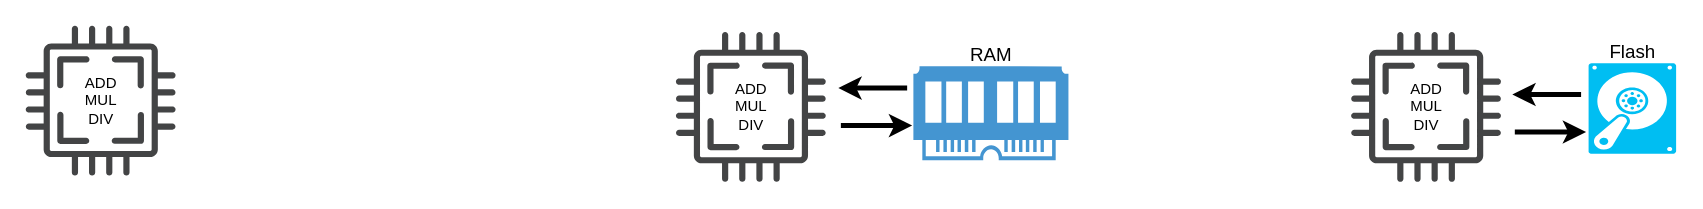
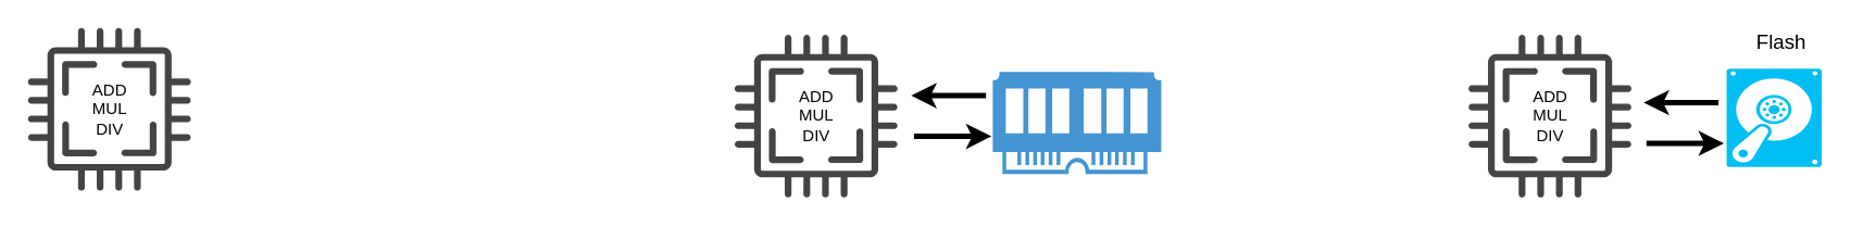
  <mxCell id="0" />
  <mxCell id="1" parent="0" />
  <mxCell id="2" value="" style="sketch=0;pointerEvents=1;shadow=0;dashed=0;html=1;strokeColor=none;fillColor=#434445;aspect=fixed;labelPosition=center;verticalLabelPosition=bottom;verticalAlign=top;align=center;outlineConnect=0;shape=mxgraph.vvd.cpu;" parent="1" vertex="1"><mxGeometry x="20" y="20" width="120" height="120" as="geometry" /></mxCell>
  <mxCell id="3" value="ADD&lt;br&gt;MUL&lt;br&gt;DIV" style="text;html=1;align=center;verticalAlign=middle;resizable=0;points=[];autosize=1;strokeColor=none;fillColor=none;" parent="1" vertex="1"><mxGeometry x="60" y="55" width="40" height="50" as="geometry" /></mxCell>
  <mxCell id="4" value="" style="sketch=0;pointerEvents=1;shadow=0;dashed=0;html=1;strokeColor=none;fillColor=#434445;aspect=fixed;labelPosition=center;verticalLabelPosition=bottom;verticalAlign=top;align=center;outlineConnect=0;shape=mxgraph.vvd.cpu;" parent="1" vertex="1"><mxGeometry x="540" y="25" width="120" height="120" as="geometry" /></mxCell>
  <mxCell id="5" value="ADD&lt;br&gt;MUL&lt;br&gt;DIV" style="text;html=1;align=center;verticalAlign=middle;resizable=0;points=[];autosize=1;strokeColor=none;fillColor=none;" parent="1" vertex="1"><mxGeometry x="580" y="60" width="40" height="50" as="geometry" /></mxCell>
  <mxCell id="6" value="" style="pointerEvents=1;shadow=0;dashed=0;html=1;strokeColor=none;fillColor=#4495D1;labelPosition=center;verticalLabelPosition=bottom;verticalAlign=top;align=center;outlineConnect=0;shape=mxgraph.veeam.ram;" parent="1" vertex="1"><mxGeometry x="730" y="52.5" width="124" height="75" as="geometry" /></mxCell>
  <mxCell id="7" value="" style="verticalLabelPosition=bottom;html=1;verticalAlign=top;align=center;strokeColor=none;fillColor=#00BEF2;shape=mxgraph.azure.vhd;pointerEvents=1;" parent="1" vertex="1"><mxGeometry x="1270" y="50" width="70" height="72.5" as="geometry" /></mxCell>
  <mxCell id="8" value="" style="sketch=0;pointerEvents=1;shadow=0;dashed=0;html=1;strokeColor=none;fillColor=#434445;aspect=fixed;labelPosition=center;verticalLabelPosition=bottom;verticalAlign=top;align=center;outlineConnect=0;shape=mxgraph.vvd.cpu;" parent="1" vertex="1"><mxGeometry x="1080" y="25" width="120" height="120" as="geometry" /></mxCell>
  <mxCell id="9" value="ADD&lt;br&gt;MUL&lt;br&gt;DIV" style="text;html=1;align=center;verticalAlign=middle;resizable=0;points=[];autosize=1;strokeColor=none;fillColor=none;" parent="1" vertex="1"><mxGeometry x="1120" y="60" width="40" height="50" as="geometry" /></mxCell>
- <mxCell id="10" value="&lt;font style=&quot;font-size: 15px&quot;&gt;RAM&lt;/font&gt;" style="text;html=1;align=center;verticalAlign=middle;resizable=0;points=[];autosize=1;strokeColor=none;fillColor=none;" parent="1" vertex="1"><mxGeometry x="767" y="32.5" width="50" height="20" as="geometry" /></mxCell>
- <mxCell id="11" value="&lt;font style=&quot;font-size: 15px&quot;&gt;Flash&lt;/font&gt;" style="text;html=1;align=center;verticalAlign=middle;resizable=0;points=[];autosize=1;strokeColor=none;fillColor=none;" parent="1" vertex="1"><mxGeometry x="1280" y="30" width="50" height="20" as="geometry" /></mxCell>
+ <mxCell id="11" value="&lt;font style=&quot;font-size: 15px&quot;&gt;Flash&lt;/font&gt;" style="text;html=1;align=center;verticalAlign=middle;resizable=0;points=[];autosize=1;strokeColor=none;fillColor=none;" parent="1" vertex="1"><mxGeometry x="1285" y="20" width="50" height="20" as="geometry" /></mxCell>
  <mxCell id="12" style="edgeStyle=orthogonalEdgeStyle;html=1;strokeWidth=4;" parent="1" edge="1"><mxGeometry relative="1" as="geometry"><mxPoint x="1211" y="105" as="sourcePoint" /><mxPoint x="1268" y="105" as="targetPoint" /><Array as="points"><mxPoint x="1211" y="105" /></Array></mxGeometry></mxCell>
  <mxCell id="13" style="html=1;edgeStyle=orthogonalEdgeStyle;strokeWidth=4;" parent="1" edge="1"><mxGeometry relative="1" as="geometry"><mxPoint x="1264" y="75" as="sourcePoint" /><mxPoint x="1209" y="75" as="targetPoint" /></mxGeometry></mxCell>
  <mxCell id="14" style="edgeStyle=orthogonalEdgeStyle;html=1;strokeWidth=4;" edge="1" parent="1"><mxGeometry relative="1" as="geometry"><mxPoint x="672" y="99.83" as="sourcePoint" /><mxPoint x="729" y="99.83" as="targetPoint" /><Array as="points"><mxPoint x="672" y="99.83" /></Array></mxGeometry></mxCell>
  <mxCell id="15" style="html=1;edgeStyle=orthogonalEdgeStyle;strokeWidth=4;" edge="1" parent="1"><mxGeometry relative="1" as="geometry"><mxPoint x="725" y="69.83" as="sourcePoint" /><mxPoint x="670" y="69.83" as="targetPoint" /></mxGeometry></mxCell>
